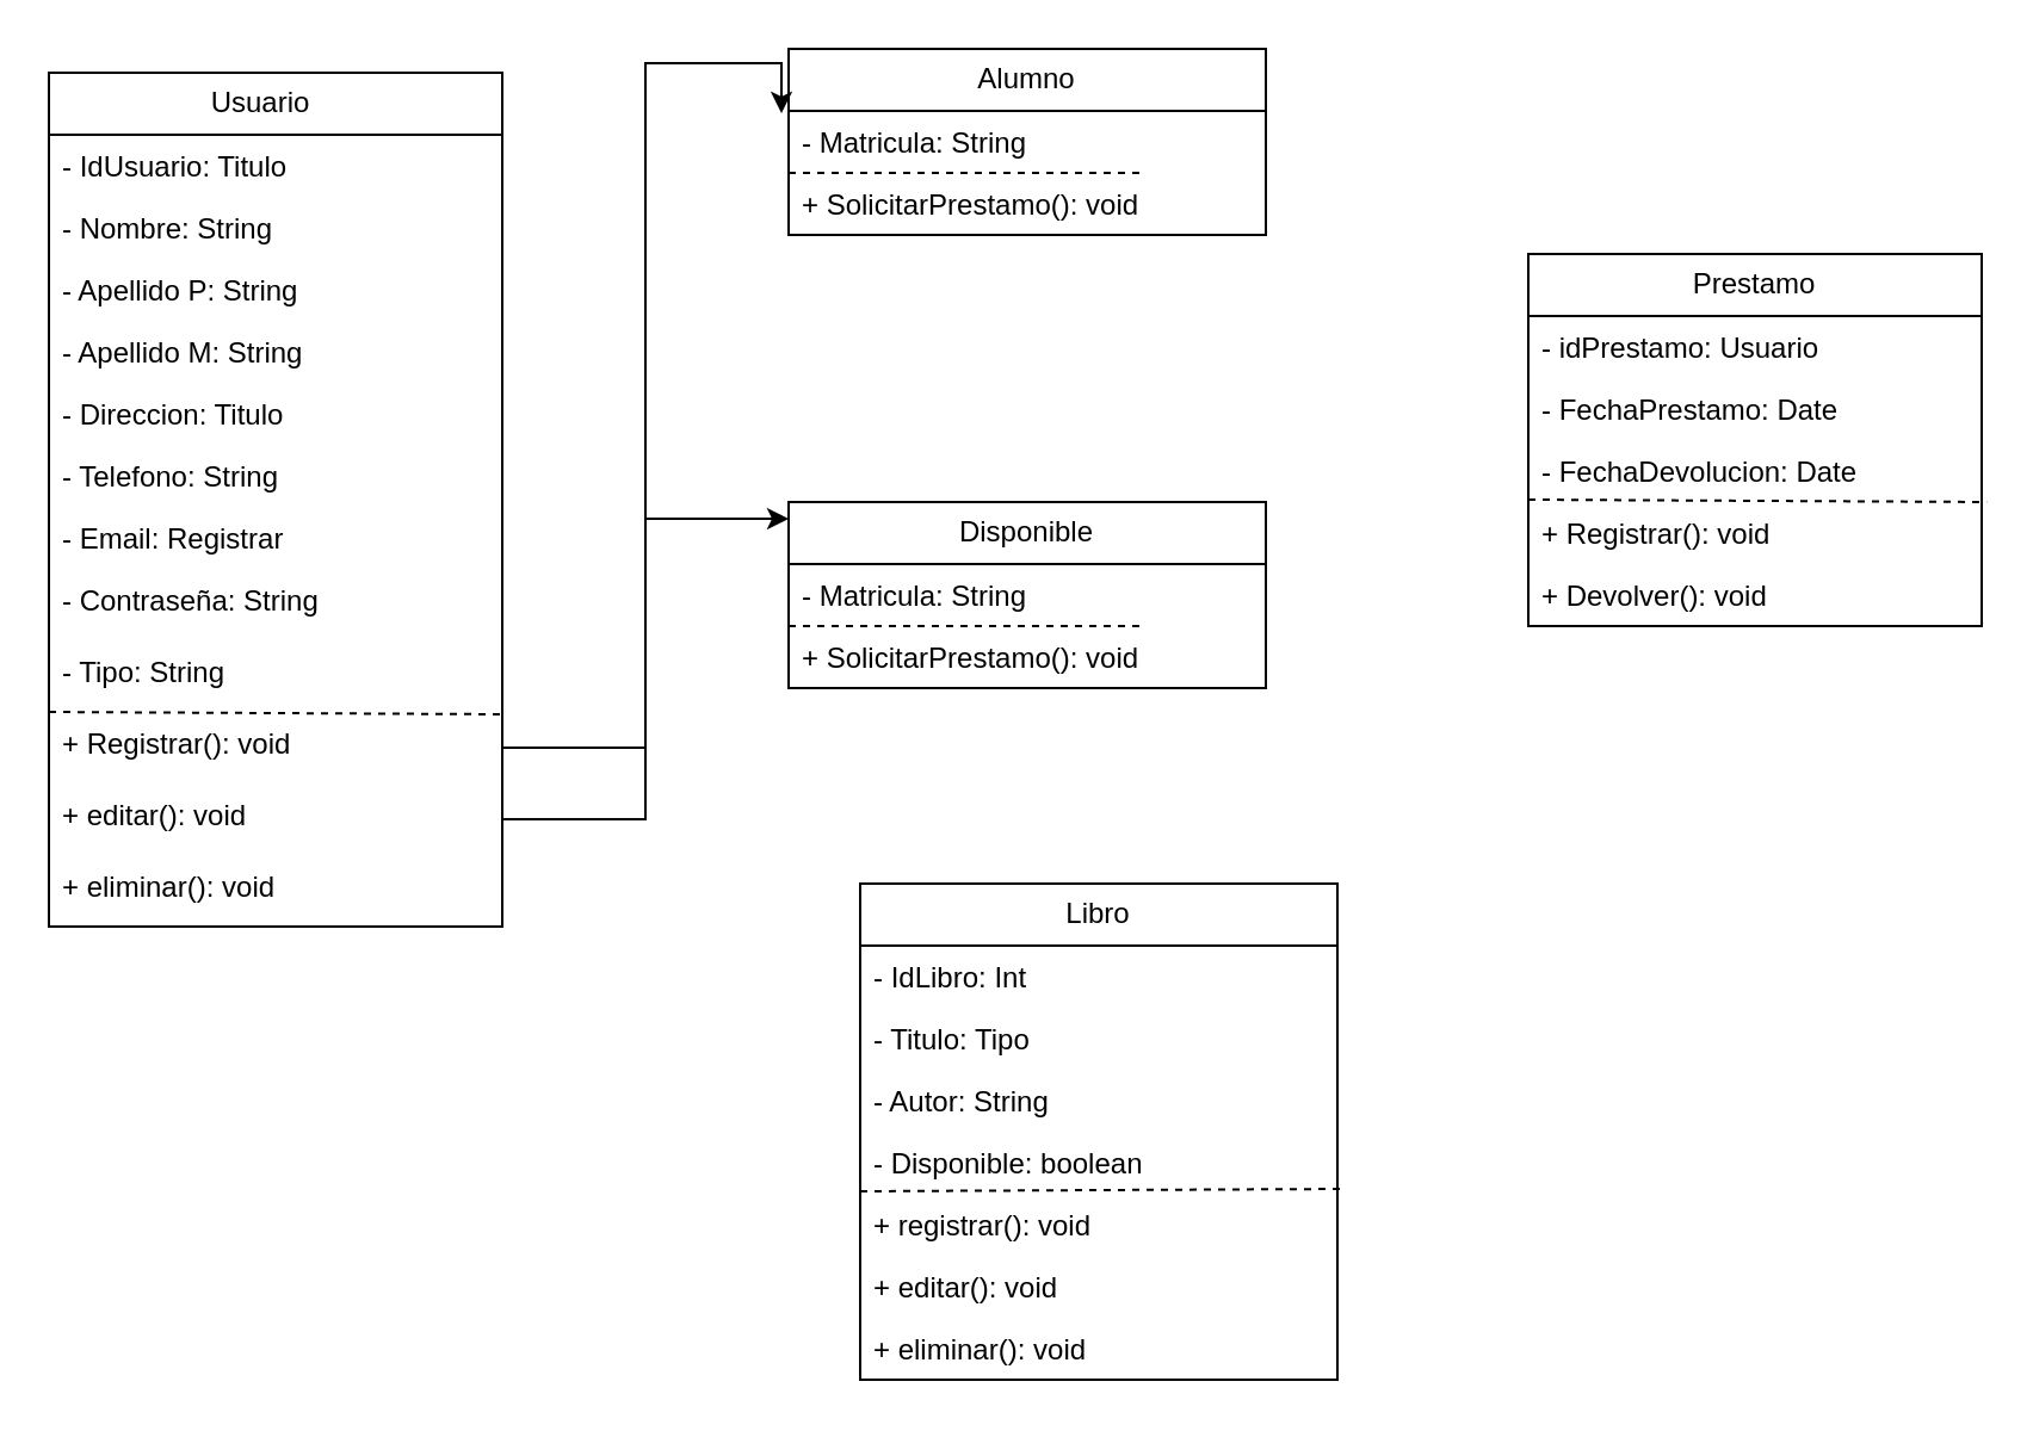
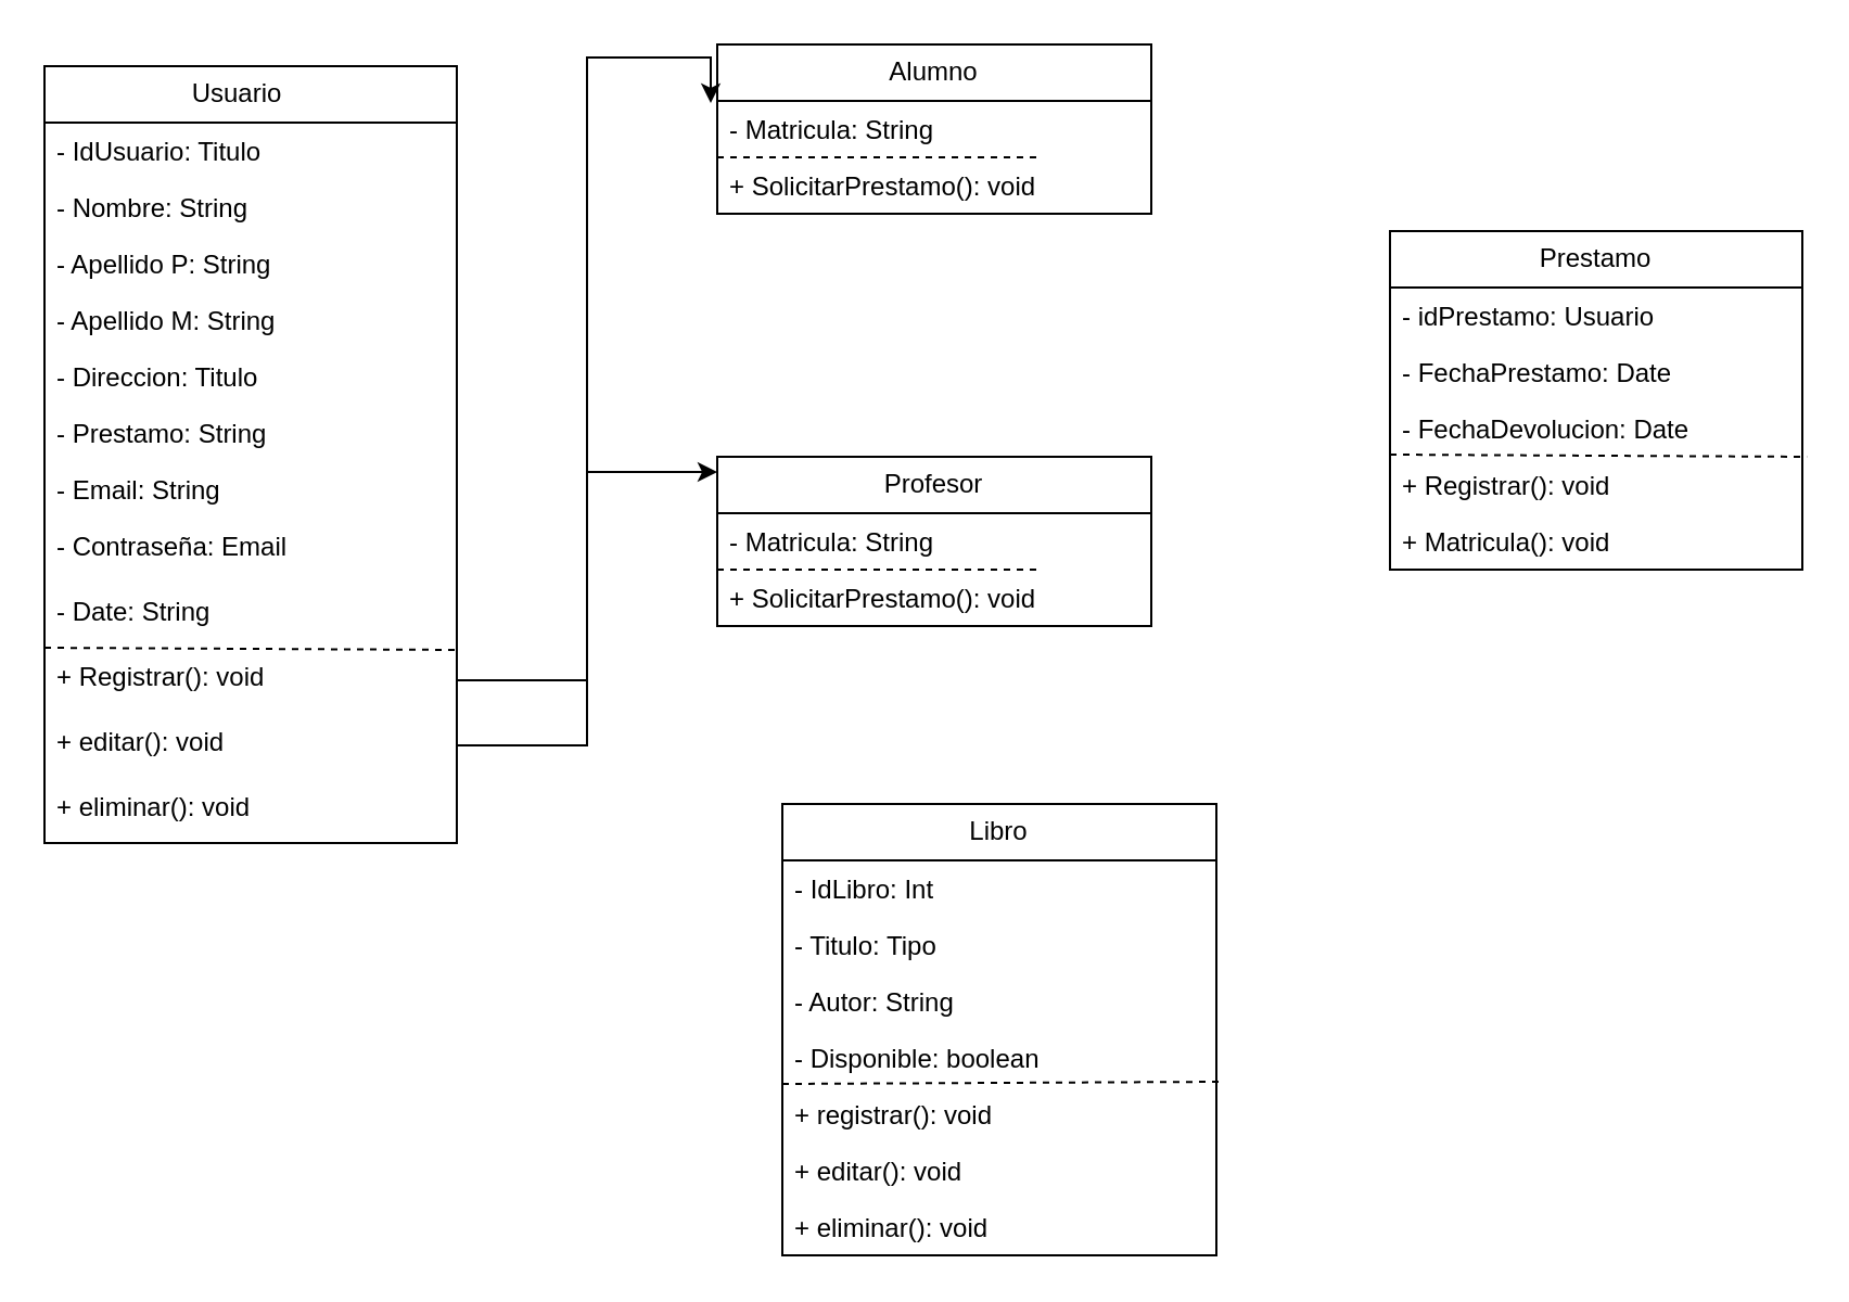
  <mxCell id="0" />
  <mxCell id="1" parent="0" />
  <mxCell id="2" value="Usuario&lt;span style=&quot;white-space: pre;&quot;&gt;&#09;&lt;/span&gt;" style="swimlane;fontStyle=0;childLayout=stackLayout;horizontal=1;startSize=26;fillColor=none;horizontalStack=0;resizeParent=1;resizeParentMax=0;resizeLast=0;collapsible=1;marginBottom=0;whiteSpace=wrap;html=1;" vertex="1" parent="1"><mxGeometry x="20" y="30" width="190" height="358" as="geometry"><mxRectangle x="20" y="70" width="90" height="30" as="alternateBounds" /></mxGeometry></mxCell>
  <mxCell id="3" value="- IdUsuario: Titulo" style="text;strokeColor=none;fillColor=none;align=left;verticalAlign=top;spacingLeft=4;spacingRight=4;overflow=hidden;rotatable=0;points=[[0,0.5],[1,0.5]];portConstraint=eastwest;whiteSpace=wrap;html=1;" vertex="1" parent="2"><mxGeometry y="26" width="190" height="26" as="geometry" /></mxCell>
  <mxCell id="4" value="- Nombre: String" style="text;strokeColor=none;fillColor=none;align=left;verticalAlign=top;spacingLeft=4;spacingRight=4;overflow=hidden;rotatable=0;points=[[0,0.5],[1,0.5]];portConstraint=eastwest;whiteSpace=wrap;html=1;" vertex="1" parent="2"><mxGeometry y="52" width="190" height="26" as="geometry" /></mxCell>
  <mxCell id="5" value="- Apellido P: String" style="text;strokeColor=none;fillColor=none;align=left;verticalAlign=top;spacingLeft=4;spacingRight=4;overflow=hidden;rotatable=0;points=[[0,0.5],[1,0.5]];portConstraint=eastwest;whiteSpace=wrap;html=1;" vertex="1" parent="2"><mxGeometry y="78" width="190" height="26" as="geometry" /></mxCell>
  <mxCell id="6" value="- Apellido M: String" style="text;strokeColor=none;fillColor=none;align=left;verticalAlign=top;spacingLeft=4;spacingRight=4;overflow=hidden;rotatable=0;points=[[0,0.5],[1,0.5]];portConstraint=eastwest;whiteSpace=wrap;html=1;" vertex="1" parent="2"><mxGeometry y="104" width="190" height="26" as="geometry" /></mxCell>
  <mxCell id="7" value="- Direccion: Titulo" style="text;strokeColor=none;fillColor=none;align=left;verticalAlign=top;spacingLeft=4;spacingRight=4;overflow=hidden;rotatable=0;points=[[0,0.5],[1,0.5]];portConstraint=eastwest;whiteSpace=wrap;html=1;" vertex="1" parent="2"><mxGeometry y="130" width="190" height="26" as="geometry" /></mxCell>
- <mxCell id="8" value="- Telefono: String" style="text;strokeColor=none;fillColor=none;align=left;verticalAlign=top;spacingLeft=4;spacingRight=4;overflow=hidden;rotatable=0;points=[[0,0.5],[1,0.5]];portConstraint=eastwest;whiteSpace=wrap;html=1;" vertex="1" parent="2"><mxGeometry y="156" width="190" height="26" as="geometry" /></mxCell>
- <mxCell id="9" value="- Email: Registrar" style="text;strokeColor=none;fillColor=none;align=left;verticalAlign=top;spacingLeft=4;spacingRight=4;overflow=hidden;rotatable=0;points=[[0,0.5],[1,0.5]];portConstraint=eastwest;whiteSpace=wrap;html=1;" vertex="1" parent="2"><mxGeometry y="182" width="190" height="26" as="geometry" /></mxCell>
- <mxCell id="10" value="- Contraseña: String&lt;div&gt;&lt;br&gt;&lt;/div&gt;" style="text;strokeColor=none;fillColor=none;align=left;verticalAlign=top;spacingLeft=4;spacingRight=4;overflow=hidden;rotatable=0;points=[[0,0.5],[1,0.5]];portConstraint=eastwest;whiteSpace=wrap;html=1;" vertex="1" parent="2"><mxGeometry y="208" width="190" height="30" as="geometry" /></mxCell>
- <mxCell id="11" value="- Tipo: String&lt;div&gt;&lt;br&gt;&lt;/div&gt;" style="text;strokeColor=none;fillColor=none;align=left;verticalAlign=top;spacingLeft=4;spacingRight=4;overflow=hidden;rotatable=0;points=[[0,0.5],[1,0.5]];portConstraint=eastwest;whiteSpace=wrap;html=1;" vertex="1" parent="2"><mxGeometry y="238" width="190" height="30" as="geometry" /></mxCell>
+ <mxCell id="8" value="- Prestamo: String" style="text;strokeColor=none;fillColor=none;align=left;verticalAlign=top;spacingLeft=4;spacingRight=4;overflow=hidden;rotatable=0;points=[[0,0.5],[1,0.5]];portConstraint=eastwest;whiteSpace=wrap;html=1;" vertex="1" parent="2"><mxGeometry y="156" width="190" height="26" as="geometry" /></mxCell>
+ <mxCell id="9" value="- Email: String" style="text;strokeColor=none;fillColor=none;align=left;verticalAlign=top;spacingLeft=4;spacingRight=4;overflow=hidden;rotatable=0;points=[[0,0.5],[1,0.5]];portConstraint=eastwest;whiteSpace=wrap;html=1;" vertex="1" parent="2"><mxGeometry y="182" width="190" height="26" as="geometry" /></mxCell>
+ <mxCell id="10" value="- Contraseña: Email&lt;div&gt;&lt;br&gt;&lt;/div&gt;" style="text;strokeColor=none;fillColor=none;align=left;verticalAlign=top;spacingLeft=4;spacingRight=4;overflow=hidden;rotatable=0;points=[[0,0.5],[1,0.5]];portConstraint=eastwest;whiteSpace=wrap;html=1;" vertex="1" parent="2"><mxGeometry y="208" width="190" height="30" as="geometry" /></mxCell>
+ <mxCell id="11" value="- Date: String&lt;div&gt;&lt;br&gt;&lt;/div&gt;" style="text;strokeColor=none;fillColor=none;align=left;verticalAlign=top;spacingLeft=4;spacingRight=4;overflow=hidden;rotatable=0;points=[[0,0.5],[1,0.5]];portConstraint=eastwest;whiteSpace=wrap;html=1;" vertex="1" parent="2"><mxGeometry y="238" width="190" height="30" as="geometry" /></mxCell>
  <mxCell id="12" value="" style="endArrow=none;dashed=1;html=1;rounded=0;entryX=1;entryY=0.033;entryDx=0;entryDy=0;entryPerimeter=0;" edge="1" parent="2" target="13"><mxGeometry width="50" height="50" relative="1" as="geometry"><mxPoint y="268" as="sourcePoint" /><mxPoint x="110" y="268" as="targetPoint" /></mxGeometry></mxCell>
  <mxCell id="13" value="&lt;div&gt;+ Registrar(): void&lt;br&gt;&lt;/div&gt;&lt;div&gt;&lt;br&gt;&lt;/div&gt;" style="text;strokeColor=none;fillColor=none;align=left;verticalAlign=top;spacingLeft=4;spacingRight=4;overflow=hidden;rotatable=0;points=[[0,0.5],[1,0.5]];portConstraint=eastwest;whiteSpace=wrap;html=1;" vertex="1" parent="2"><mxGeometry y="268" width="190" height="30" as="geometry" /></mxCell>
  <mxCell id="14" value="&lt;div&gt;+ editar(): void&lt;br&gt;&lt;/div&gt;&lt;div&gt;&lt;br&gt;&lt;/div&gt;" style="text;strokeColor=none;fillColor=none;align=left;verticalAlign=top;spacingLeft=4;spacingRight=4;overflow=hidden;rotatable=0;points=[[0,0.5],[1,0.5]];portConstraint=eastwest;whiteSpace=wrap;html=1;" vertex="1" parent="2"><mxGeometry y="298" width="190" height="30" as="geometry" /></mxCell>
  <mxCell id="15" value="&lt;div&gt;+ eliminar(): void&lt;br&gt;&lt;/div&gt;&lt;div&gt;&lt;br&gt;&lt;/div&gt;" style="text;strokeColor=none;fillColor=none;align=left;verticalAlign=top;spacingLeft=4;spacingRight=4;overflow=hidden;rotatable=0;points=[[0,0.5],[1,0.5]];portConstraint=eastwest;whiteSpace=wrap;html=1;" vertex="1" parent="2"><mxGeometry y="328" width="190" height="30" as="geometry" /></mxCell>
  <mxCell id="16" value="Alumno" style="swimlane;fontStyle=0;childLayout=stackLayout;horizontal=1;startSize=26;fillColor=none;horizontalStack=0;resizeParent=1;resizeParentMax=0;resizeLast=0;collapsible=1;marginBottom=0;whiteSpace=wrap;html=1;" vertex="1" parent="1"><mxGeometry x="330" y="20" width="200" height="78" as="geometry" /></mxCell>
  <mxCell id="17" value="- Matricula: String" style="text;strokeColor=none;fillColor=none;align=left;verticalAlign=top;spacingLeft=4;spacingRight=4;overflow=hidden;rotatable=0;points=[[0,0.5],[1,0.5]];portConstraint=eastwest;whiteSpace=wrap;html=1;" vertex="1" parent="16"><mxGeometry y="26" width="200" height="26" as="geometry" /></mxCell>
  <mxCell id="18" value="" style="endArrow=none;dashed=1;html=1;rounded=0;" edge="1" parent="16"><mxGeometry width="50" height="50" relative="1" as="geometry"><mxPoint y="52" as="sourcePoint" /><mxPoint x="150" y="52" as="targetPoint" /></mxGeometry></mxCell>
  <mxCell id="19" value="+ SolicitarPrestamo(): void" style="text;strokeColor=none;fillColor=none;align=left;verticalAlign=top;spacingLeft=4;spacingRight=4;overflow=hidden;rotatable=0;points=[[0,0.5],[1,0.5]];portConstraint=eastwest;whiteSpace=wrap;html=1;" vertex="1" parent="16"><mxGeometry y="52" width="200" height="26" as="geometry" /></mxCell>
- <mxCell id="20" value="Disponible" style="swimlane;fontStyle=0;childLayout=stackLayout;horizontal=1;startSize=26;fillColor=none;horizontalStack=0;resizeParent=1;resizeParentMax=0;resizeLast=0;collapsible=1;marginBottom=0;whiteSpace=wrap;html=1;" vertex="1" parent="1"><mxGeometry x="330" y="210" width="200" height="78" as="geometry" /></mxCell>
+ <mxCell id="20" value="Profesor" style="swimlane;fontStyle=0;childLayout=stackLayout;horizontal=1;startSize=26;fillColor=none;horizontalStack=0;resizeParent=1;resizeParentMax=0;resizeLast=0;collapsible=1;marginBottom=0;whiteSpace=wrap;html=1;" vertex="1" parent="1"><mxGeometry x="330" y="210" width="200" height="78" as="geometry" /></mxCell>
  <mxCell id="21" value="- Matricula: String" style="text;strokeColor=none;fillColor=none;align=left;verticalAlign=top;spacingLeft=4;spacingRight=4;overflow=hidden;rotatable=0;points=[[0,0.5],[1,0.5]];portConstraint=eastwest;whiteSpace=wrap;html=1;" vertex="1" parent="20"><mxGeometry y="26" width="200" height="26" as="geometry" /></mxCell>
  <mxCell id="22" value="" style="endArrow=none;dashed=1;html=1;rounded=0;" edge="1" parent="20"><mxGeometry width="50" height="50" relative="1" as="geometry"><mxPoint y="52" as="sourcePoint" /><mxPoint x="150" y="52" as="targetPoint" /></mxGeometry></mxCell>
  <mxCell id="23" value="+ SolicitarPrestamo(): void" style="text;strokeColor=none;fillColor=none;align=left;verticalAlign=top;spacingLeft=4;spacingRight=4;overflow=hidden;rotatable=0;points=[[0,0.5],[1,0.5]];portConstraint=eastwest;whiteSpace=wrap;html=1;" vertex="1" parent="20"><mxGeometry y="52" width="200" height="26" as="geometry" /></mxCell>
  <mxCell id="24" value="Prestamo" style="swimlane;fontStyle=0;childLayout=stackLayout;horizontal=1;startSize=26;fillColor=none;horizontalStack=0;resizeParent=1;resizeParentMax=0;resizeLast=0;collapsible=1;marginBottom=0;whiteSpace=wrap;html=1;" vertex="1" parent="1"><mxGeometry x="640" y="106" width="190" height="156" as="geometry" /></mxCell>
  <mxCell id="25" value="- idPrestamo: Usuario " style="text;strokeColor=none;fillColor=none;align=left;verticalAlign=top;spacingLeft=4;spacingRight=4;overflow=hidden;rotatable=0;points=[[0,0.5],[1,0.5]];portConstraint=eastwest;whiteSpace=wrap;html=1;" vertex="1" parent="24"><mxGeometry y="26" width="190" height="26" as="geometry" /></mxCell>
  <mxCell id="26" value="- FechaPrestamo: Date" style="text;strokeColor=none;fillColor=none;align=left;verticalAlign=top;spacingLeft=4;spacingRight=4;overflow=hidden;rotatable=0;points=[[0,0.5],[1,0.5]];portConstraint=eastwest;whiteSpace=wrap;html=1;" vertex="1" parent="24"><mxGeometry y="52" width="190" height="26" as="geometry" /></mxCell>
  <mxCell id="27" value="- FechaDevolucion: Date" style="text;strokeColor=none;fillColor=none;align=left;verticalAlign=top;spacingLeft=4;spacingRight=4;overflow=hidden;rotatable=0;points=[[0,0.5],[1,0.5]];portConstraint=eastwest;whiteSpace=wrap;html=1;" vertex="1" parent="24"><mxGeometry y="78" width="190" height="26" as="geometry" /></mxCell>
  <mxCell id="28" value="" style="endArrow=none;dashed=1;html=1;rounded=0;entryX=1.011;entryY=1;entryDx=0;entryDy=0;entryPerimeter=0;" edge="1" parent="24" target="27"><mxGeometry width="50" height="50" relative="1" as="geometry"><mxPoint y="103" as="sourcePoint" /><mxPoint x="120" y="103" as="targetPoint" /></mxGeometry></mxCell>
  <mxCell id="29" value="+ Registrar(): void" style="text;strokeColor=none;fillColor=none;align=left;verticalAlign=top;spacingLeft=4;spacingRight=4;overflow=hidden;rotatable=0;points=[[0,0.5],[1,0.5]];portConstraint=eastwest;whiteSpace=wrap;html=1;" vertex="1" parent="24"><mxGeometry y="104" width="190" height="26" as="geometry" /></mxCell>
- <mxCell id="30" value="+ Devolver(): void" style="text;strokeColor=none;fillColor=none;align=left;verticalAlign=top;spacingLeft=4;spacingRight=4;overflow=hidden;rotatable=0;points=[[0,0.5],[1,0.5]];portConstraint=eastwest;whiteSpace=wrap;html=1;" vertex="1" parent="24"><mxGeometry y="130" width="190" height="26" as="geometry" /></mxCell>
+ <mxCell id="30" value="+ Matricula(): void" style="text;strokeColor=none;fillColor=none;align=left;verticalAlign=top;spacingLeft=4;spacingRight=4;overflow=hidden;rotatable=0;points=[[0,0.5],[1,0.5]];portConstraint=eastwest;whiteSpace=wrap;html=1;" vertex="1" parent="24"><mxGeometry y="130" width="190" height="26" as="geometry" /></mxCell>
  <mxCell id="31" value="Libro" style="swimlane;fontStyle=0;childLayout=stackLayout;horizontal=1;startSize=26;fillColor=none;horizontalStack=0;resizeParent=1;resizeParentMax=0;resizeLast=0;collapsible=1;marginBottom=0;whiteSpace=wrap;html=1;" vertex="1" parent="1"><mxGeometry x="360" y="370" width="200" height="208" as="geometry" /></mxCell>
  <mxCell id="32" value="- IdLibro: Int" style="text;strokeColor=none;fillColor=none;align=left;verticalAlign=top;spacingLeft=4;spacingRight=4;overflow=hidden;rotatable=0;points=[[0,0.5],[1,0.5]];portConstraint=eastwest;whiteSpace=wrap;html=1;" vertex="1" parent="31"><mxGeometry y="26" width="200" height="26" as="geometry" /></mxCell>
  <mxCell id="33" value="- Titulo: Tipo" style="text;strokeColor=none;fillColor=none;align=left;verticalAlign=top;spacingLeft=4;spacingRight=4;overflow=hidden;rotatable=0;points=[[0,0.5],[1,0.5]];portConstraint=eastwest;whiteSpace=wrap;html=1;" vertex="1" parent="31"><mxGeometry y="52" width="200" height="26" as="geometry" /></mxCell>
  <mxCell id="34" value="- Autor: String" style="text;strokeColor=none;fillColor=none;align=left;verticalAlign=top;spacingLeft=4;spacingRight=4;overflow=hidden;rotatable=0;points=[[0,0.5],[1,0.5]];portConstraint=eastwest;whiteSpace=wrap;html=1;" vertex="1" parent="31"><mxGeometry y="78" width="200" height="26" as="geometry" /></mxCell>
  <mxCell id="35" value="- Disponible: boolean" style="text;strokeColor=none;fillColor=none;align=left;verticalAlign=top;spacingLeft=4;spacingRight=4;overflow=hidden;rotatable=0;points=[[0,0.5],[1,0.5]];portConstraint=eastwest;whiteSpace=wrap;html=1;" vertex="1" parent="31"><mxGeometry y="104" width="200" height="26" as="geometry" /></mxCell>
  <mxCell id="36" value="" style="endArrow=none;dashed=1;html=1;rounded=0;entryX=1.01;entryY=-0.077;entryDx=0;entryDy=0;entryPerimeter=0;" edge="1" parent="31" target="37"><mxGeometry width="50" height="50" relative="1" as="geometry"><mxPoint y="129" as="sourcePoint" /><mxPoint x="120" y="129" as="targetPoint" /></mxGeometry></mxCell>
  <mxCell id="37" value="+ registrar(): void" style="text;strokeColor=none;fillColor=none;align=left;verticalAlign=top;spacingLeft=4;spacingRight=4;overflow=hidden;rotatable=0;points=[[0,0.5],[1,0.5]];portConstraint=eastwest;whiteSpace=wrap;html=1;" vertex="1" parent="31"><mxGeometry y="130" width="200" height="26" as="geometry" /></mxCell>
  <mxCell id="38" value="+ editar(): void" style="text;strokeColor=none;fillColor=none;align=left;verticalAlign=top;spacingLeft=4;spacingRight=4;overflow=hidden;rotatable=0;points=[[0,0.5],[1,0.5]];portConstraint=eastwest;whiteSpace=wrap;html=1;" vertex="1" parent="31"><mxGeometry y="156" width="200" height="26" as="geometry" /></mxCell>
  <mxCell id="39" value="+ eliminar(): void" style="text;strokeColor=none;fillColor=none;align=left;verticalAlign=top;spacingLeft=4;spacingRight=4;overflow=hidden;rotatable=0;points=[[0,0.5],[1,0.5]];portConstraint=eastwest;whiteSpace=wrap;html=1;" vertex="1" parent="31"><mxGeometry y="182" width="200" height="26" as="geometry" /></mxCell>
  <mxCell id="40" style="edgeStyle=orthogonalEdgeStyle;rounded=0;orthogonalLoop=1;jettySize=auto;html=1;exitX=1;exitY=0.5;exitDx=0;exitDy=0;entryX=-0.015;entryY=0.038;entryDx=0;entryDy=0;entryPerimeter=0;" edge="1" parent="1" source="13" target="17"><mxGeometry relative="1" as="geometry" /></mxCell>
  <mxCell id="41" style="edgeStyle=orthogonalEdgeStyle;rounded=0;orthogonalLoop=1;jettySize=auto;html=1;exitX=1;exitY=0.5;exitDx=0;exitDy=0;entryX=0;entryY=0.09;entryDx=0;entryDy=0;entryPerimeter=0;" edge="1" parent="1" source="14" target="20"><mxGeometry relative="1" as="geometry" /></mxCell>
